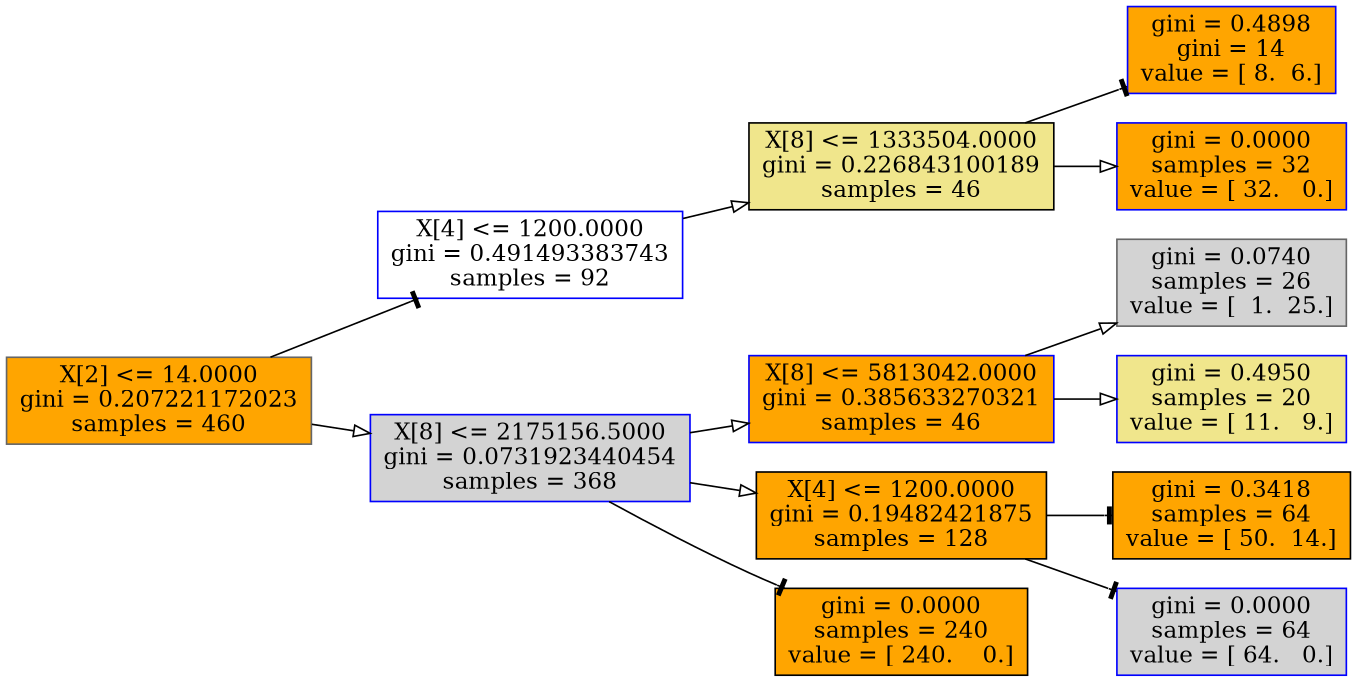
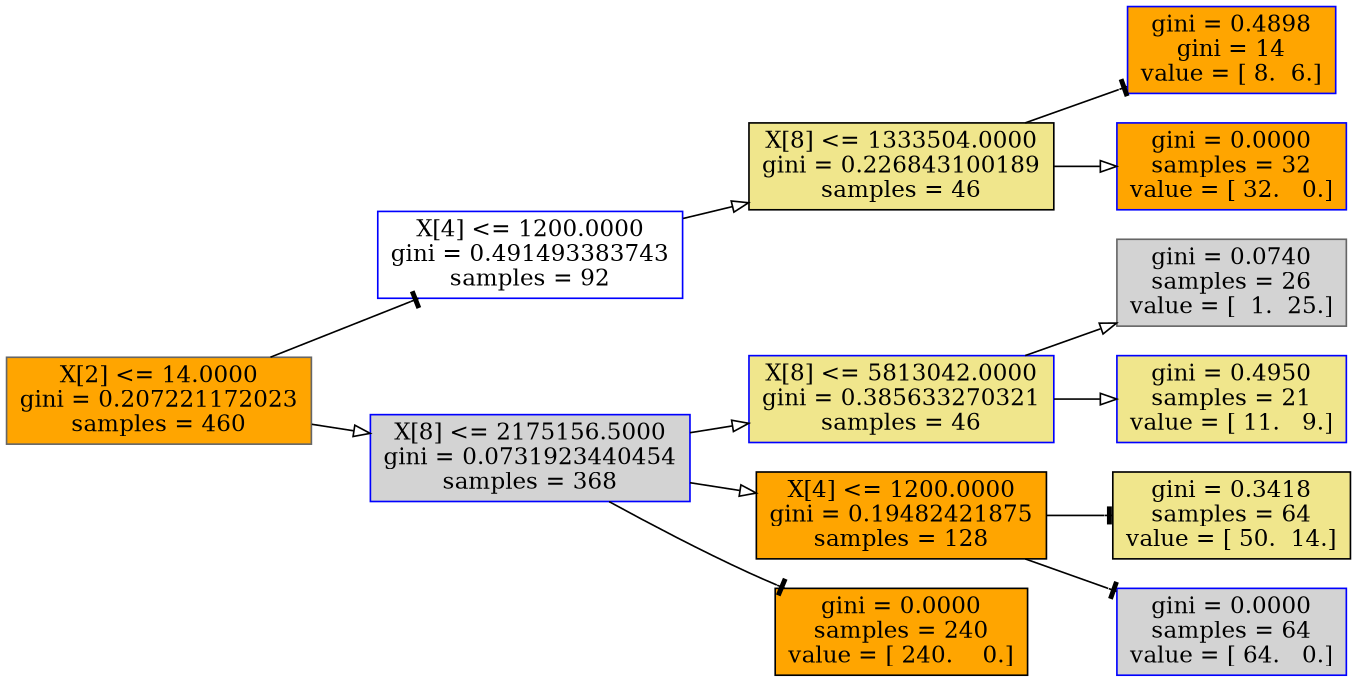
  digraph {
    rankdir=LR
    node [color=blue fillcolor=orange shape=box style=filled]
    edge [arrowhead=onormal]
    n1 [color=gray40 label="X[2] <= 14.0000\ngini = 0.207221172023\nsamples = 460"]
    n2 [fillcolor=white label="X[4] <= 1200.0000\ngini = 0.491493383743\nsamples = 92"]
    n3 [fillcolor=lightgrey label="X[8] <= 2175156.5000\ngini = 0.0731923440454\nsamples = 368"]
    n4 [color=black fillcolor=khaki label="X[8] <= 1333504.0000\ngini = 0.226843100189\nsamples = 46"]
-   n5 [label="X[8] <= 5813042.0000\ngini = 0.385633270321\nsamples = 46"]
+   n5 [fillcolor=khaki label="X[8] <= 5813042.0000\ngini = 0.385633270321\nsamples = 46"]
    n6 [color=black label="X[4] <= 1200.0000\ngini = 0.19482421875\nsamples = 128"]
    n7 [color=black label="gini = 0.0000\nsamples = 240\nvalue = [ 240.    0.]"]
    n8 [color=gray40 fillcolor=lightgrey label="gini = 0.0740\nsamples = 26\nvalue = [  1.  25.]"]
-   n9 [fillcolor=khaki label="gini = 0.4950\nsamples = 20\nvalue = [ 11.   9.]"]
+   n9 [fillcolor=khaki label="gini = 0.4950\nsamples = 21\nvalue = [ 11.   9.]"]
    n10 [label="gini = 0.4898\ngini = 14\nvalue = [ 8.  6.]"]
    n11 [label="gini = 0.0000\nsamples = 32\nvalue = [ 32.   0.]"]
-   n12 [color=black label="gini = 0.3418\nsamples = 64\nvalue = [ 50.  14.]"]
+   n12 [color=black fillcolor=khaki label="gini = 0.3418\nsamples = 64\nvalue = [ 50.  14.]"]
    n13 [fillcolor=lightgrey label="gini = 0.0000\nsamples = 64\nvalue = [ 64.   0.]"]
    n1 -> n2 [arrowhead=tee]
    n1 -> n3
    n2 -> n4
    n3 -> n5
    n3 -> n6
    n3 -> n7 [arrowhead=tee]
    n4 -> n10 [arrowhead=tee]
    n4 -> n11
    n5 -> n8
    n5 -> n9
    n6 -> n12 [arrowhead=tee]
    n6 -> n13 [arrowhead=tee]
  }
